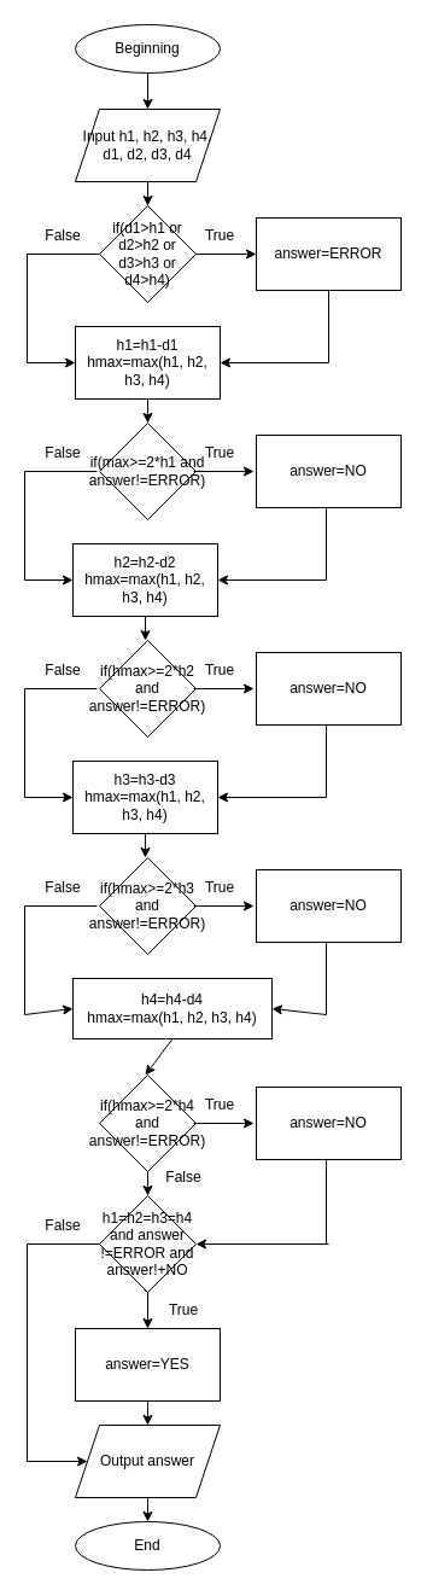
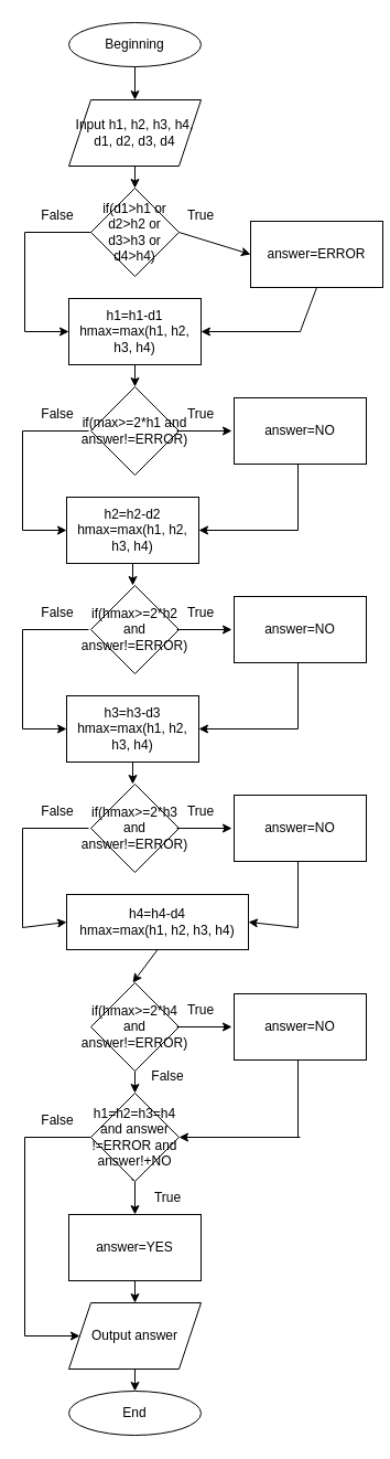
  <mxCell id="0" />
  <mxCell id="1" parent="0" />
  <mxCell id="2" value="Beginning" style="ellipse;whiteSpace=wrap;html=1;" vertex="1" parent="1"><mxGeometry x="62" y="20" width="120" height="40" as="geometry" /></mxCell>
  <mxCell id="3" value="Input h1, h2, h3, h4, d1, d2, d3, d4" style="shape=parallelogram;perimeter=parallelogramPerimeter;whiteSpace=wrap;html=1;fixedSize=1;" vertex="1" parent="1"><mxGeometry x="62" y="90" width="120" height="60" as="geometry" /></mxCell>
  <mxCell id="4" value="if(d1&amp;gt;h1 or d2&amp;gt;h2 or d3&amp;gt;h3 or d4&amp;gt;h4)" style="rhombus;whiteSpace=wrap;html=1;" vertex="1" parent="1"><mxGeometry x="82" y="170" width="80" height="80" as="geometry" /></mxCell>
- <mxCell id="5" value="answer=ERROR" style="rounded=0;whiteSpace=wrap;html=1;" vertex="1" parent="1"><mxGeometry x="212" y="180" width="120" height="60" as="geometry" /></mxCell>
+ <mxCell id="5" value="answer=ERROR" style="rounded=0;whiteSpace=wrap;html=1;" vertex="1" parent="1"><mxGeometry x="227" y="200" width="120" height="60" as="geometry" /></mxCell>
  <mxCell id="6" value="h1=h1-d1&lt;br&gt;hmax=max(h1, h2, h3, h4)" style="rounded=0;whiteSpace=wrap;html=1;" vertex="1" parent="1"><mxGeometry x="62" y="270" width="120" height="60" as="geometry" /></mxCell>
  <mxCell id="7" value="if(max&amp;gt;=2*h1 and answer!=ERROR)" style="rhombus;whiteSpace=wrap;html=1;" vertex="1" parent="1"><mxGeometry x="82" y="350" width="80" height="80" as="geometry" /></mxCell>
  <mxCell id="8" value="answer=NO" style="rounded=0;whiteSpace=wrap;html=1;" vertex="1" parent="1"><mxGeometry x="212" y="360" width="120" height="60" as="geometry" /></mxCell>
  <mxCell id="9" value="" style="endArrow=classic;html=1;rounded=0;exitX=0.5;exitY=1;exitDx=0;exitDy=0;entryX=0.5;entryY=0;entryDx=0;entryDy=0;" edge="1" parent="1" source="2" target="3"><mxGeometry width="50" height="50" relative="1" as="geometry"><mxPoint x="122" y="290" as="sourcePoint" /><mxPoint x="172" y="240" as="targetPoint" /></mxGeometry></mxCell>
  <mxCell id="10" value="" style="endArrow=classic;html=1;rounded=0;exitX=0.5;exitY=1;exitDx=0;exitDy=0;entryX=0.5;entryY=0;entryDx=0;entryDy=0;" edge="1" parent="1" source="3" target="4"><mxGeometry width="50" height="50" relative="1" as="geometry"><mxPoint x="42" y="230" as="sourcePoint" /><mxPoint x="92" y="180" as="targetPoint" /></mxGeometry></mxCell>
  <mxCell id="11" value="" style="endArrow=classic;html=1;rounded=0;exitX=1;exitY=0.5;exitDx=0;exitDy=0;entryX=0;entryY=0.5;entryDx=0;entryDy=0;" edge="1" parent="1" source="4" target="5"><mxGeometry width="50" height="50" relative="1" as="geometry"><mxPoint x="122" y="290" as="sourcePoint" /><mxPoint x="172" y="240" as="targetPoint" /></mxGeometry></mxCell>
  <mxCell id="12" value="" style="endArrow=none;html=1;rounded=0;exitX=0;exitY=0.5;exitDx=0;exitDy=0;" edge="1" parent="1" source="4"><mxGeometry width="50" height="50" relative="1" as="geometry"><mxPoint x="122" y="290" as="sourcePoint" /><mxPoint x="22" y="210" as="targetPoint" /></mxGeometry></mxCell>
  <mxCell id="13" value="" style="endArrow=none;html=1;rounded=0;" edge="1" parent="1"><mxGeometry width="50" height="50" relative="1" as="geometry"><mxPoint x="22" y="210" as="sourcePoint" /><mxPoint x="22" y="300" as="targetPoint" /></mxGeometry></mxCell>
  <mxCell id="14" value="" style="endArrow=none;html=1;rounded=0;entryX=0.5;entryY=1;entryDx=0;entryDy=0;" edge="1" parent="1" target="5"><mxGeometry width="50" height="50" relative="1" as="geometry"><mxPoint x="272" y="300" as="sourcePoint" /><mxPoint x="172" y="240" as="targetPoint" /></mxGeometry></mxCell>
  <mxCell id="15" value="" style="endArrow=classic;html=1;rounded=0;entryX=1;entryY=0.5;entryDx=0;entryDy=0;" edge="1" parent="1" target="6"><mxGeometry width="50" height="50" relative="1" as="geometry"><mxPoint x="272" y="300" as="sourcePoint" /><mxPoint x="172" y="240" as="targetPoint" /></mxGeometry></mxCell>
  <mxCell id="16" value="" style="endArrow=classic;html=1;rounded=0;entryX=0;entryY=0.5;entryDx=0;entryDy=0;" edge="1" parent="1" target="6"><mxGeometry width="50" height="50" relative="1" as="geometry"><mxPoint x="22" y="300" as="sourcePoint" /><mxPoint x="172" y="240" as="targetPoint" /></mxGeometry></mxCell>
  <mxCell id="17" value="" style="endArrow=classic;html=1;rounded=0;exitX=0.5;exitY=1;exitDx=0;exitDy=0;entryX=0.5;entryY=0;entryDx=0;entryDy=0;" edge="1" parent="1" source="6" target="7"><mxGeometry width="50" height="50" relative="1" as="geometry"><mxPoint x="122" y="290" as="sourcePoint" /><mxPoint x="172" y="240" as="targetPoint" /></mxGeometry></mxCell>
  <mxCell id="18" value="h2=h2-d2&lt;br&gt;hmax=max(h1, h2, h3, h4)" style="rounded=0;whiteSpace=wrap;html=1;" vertex="1" parent="1"><mxGeometry x="60" y="450" width="120" height="60" as="geometry" /></mxCell>
  <mxCell id="19" value="" style="endArrow=classic;html=1;rounded=0;exitX=1;exitY=0.5;exitDx=0;exitDy=0;entryX=0;entryY=0.5;entryDx=0;entryDy=0;" edge="1" parent="1"><mxGeometry width="50" height="50" relative="1" as="geometry"><mxPoint x="160" y="390" as="sourcePoint" /><mxPoint x="210" y="390" as="targetPoint" /></mxGeometry></mxCell>
  <mxCell id="20" value="" style="endArrow=none;html=1;rounded=0;exitX=0;exitY=0.5;exitDx=0;exitDy=0;" edge="1" parent="1"><mxGeometry width="50" height="50" relative="1" as="geometry"><mxPoint x="80" y="390" as="sourcePoint" /><mxPoint x="20" y="390" as="targetPoint" /></mxGeometry></mxCell>
  <mxCell id="21" value="" style="endArrow=none;html=1;rounded=0;" edge="1" parent="1"><mxGeometry width="50" height="50" relative="1" as="geometry"><mxPoint x="20" y="390" as="sourcePoint" /><mxPoint x="20" y="480" as="targetPoint" /></mxGeometry></mxCell>
  <mxCell id="22" value="" style="endArrow=none;html=1;rounded=0;entryX=0.5;entryY=1;entryDx=0;entryDy=0;" edge="1" parent="1"><mxGeometry width="50" height="50" relative="1" as="geometry"><mxPoint x="270" y="480" as="sourcePoint" /><mxPoint x="270" y="420" as="targetPoint" /></mxGeometry></mxCell>
  <mxCell id="23" value="" style="endArrow=classic;html=1;rounded=0;entryX=1;entryY=0.5;entryDx=0;entryDy=0;" edge="1" parent="1" target="18"><mxGeometry width="50" height="50" relative="1" as="geometry"><mxPoint x="270" y="480" as="sourcePoint" /><mxPoint x="170" y="420" as="targetPoint" /></mxGeometry></mxCell>
  <mxCell id="24" value="" style="endArrow=classic;html=1;rounded=0;entryX=0;entryY=0.5;entryDx=0;entryDy=0;" edge="1" parent="1" target="18"><mxGeometry width="50" height="50" relative="1" as="geometry"><mxPoint x="20" y="480" as="sourcePoint" /><mxPoint x="170" y="420" as="targetPoint" /></mxGeometry></mxCell>
  <mxCell id="25" value="" style="endArrow=classic;html=1;rounded=0;exitX=0.5;exitY=1;exitDx=0;exitDy=0;entryX=0.5;entryY=0;entryDx=0;entryDy=0;" edge="1" parent="1" source="18"><mxGeometry width="50" height="50" relative="1" as="geometry"><mxPoint x="120" y="470" as="sourcePoint" /><mxPoint x="120" y="530" as="targetPoint" /></mxGeometry></mxCell>
  <mxCell id="26" value="True" style="text;html=1;strokeColor=none;fillColor=none;align=center;verticalAlign=middle;whiteSpace=wrap;rounded=0;" vertex="1" parent="1"><mxGeometry x="152" y="180" width="60" height="30" as="geometry" /></mxCell>
  <mxCell id="27" value="False" style="text;html=1;strokeColor=none;fillColor=none;align=center;verticalAlign=middle;whiteSpace=wrap;rounded=0;" vertex="1" parent="1"><mxGeometry x="22" y="180" width="60" height="30" as="geometry" /></mxCell>
  <mxCell id="28" value="False" style="text;html=1;strokeColor=none;fillColor=none;align=center;verticalAlign=middle;whiteSpace=wrap;rounded=0;" vertex="1" parent="1"><mxGeometry x="22" y="360" width="60" height="30" as="geometry" /></mxCell>
  <mxCell id="29" value="True" style="text;html=1;strokeColor=none;fillColor=none;align=center;verticalAlign=middle;whiteSpace=wrap;rounded=0;" vertex="1" parent="1"><mxGeometry x="152" y="360" width="60" height="30" as="geometry" /></mxCell>
  <mxCell id="30" value="if(hmax&amp;gt;=2*h2 and answer!=ERROR)" style="rhombus;whiteSpace=wrap;html=1;" vertex="1" parent="1"><mxGeometry x="82" y="530" width="80" height="80" as="geometry" /></mxCell>
  <mxCell id="31" value="answer=NO" style="rounded=0;whiteSpace=wrap;html=1;" vertex="1" parent="1"><mxGeometry x="212" y="540" width="120" height="60" as="geometry" /></mxCell>
  <mxCell id="32" value="h3=h3-d3&lt;br&gt;hmax=max(h1, h2, h3, h4)" style="rounded=0;whiteSpace=wrap;html=1;" vertex="1" parent="1"><mxGeometry x="60" y="630" width="120" height="60" as="geometry" /></mxCell>
  <mxCell id="33" value="" style="endArrow=classic;html=1;rounded=0;exitX=1;exitY=0.5;exitDx=0;exitDy=0;entryX=0;entryY=0.5;entryDx=0;entryDy=0;" edge="1" parent="1"><mxGeometry width="50" height="50" relative="1" as="geometry"><mxPoint x="160" y="570" as="sourcePoint" /><mxPoint x="210" y="570" as="targetPoint" /></mxGeometry></mxCell>
  <mxCell id="34" value="" style="endArrow=none;html=1;rounded=0;exitX=0;exitY=0.5;exitDx=0;exitDy=0;" edge="1" parent="1"><mxGeometry width="50" height="50" relative="1" as="geometry"><mxPoint x="80" y="570" as="sourcePoint" /><mxPoint x="20" y="570" as="targetPoint" /></mxGeometry></mxCell>
  <mxCell id="35" value="" style="endArrow=none;html=1;rounded=0;" edge="1" parent="1"><mxGeometry width="50" height="50" relative="1" as="geometry"><mxPoint x="20" y="570" as="sourcePoint" /><mxPoint x="20" y="660" as="targetPoint" /></mxGeometry></mxCell>
  <mxCell id="36" value="" style="endArrow=none;html=1;rounded=0;entryX=0.5;entryY=1;entryDx=0;entryDy=0;" edge="1" parent="1"><mxGeometry width="50" height="50" relative="1" as="geometry"><mxPoint x="270" y="660" as="sourcePoint" /><mxPoint x="270" y="600" as="targetPoint" /></mxGeometry></mxCell>
  <mxCell id="37" value="" style="endArrow=classic;html=1;rounded=0;entryX=1;entryY=0.5;entryDx=0;entryDy=0;" edge="1" parent="1" target="32"><mxGeometry width="50" height="50" relative="1" as="geometry"><mxPoint x="270" y="660" as="sourcePoint" /><mxPoint x="170" y="600" as="targetPoint" /></mxGeometry></mxCell>
  <mxCell id="38" value="" style="endArrow=classic;html=1;rounded=0;entryX=0;entryY=0.5;entryDx=0;entryDy=0;" edge="1" parent="1" target="32"><mxGeometry width="50" height="50" relative="1" as="geometry"><mxPoint x="20" y="660" as="sourcePoint" /><mxPoint x="170" y="600" as="targetPoint" /></mxGeometry></mxCell>
  <mxCell id="39" value="" style="endArrow=classic;html=1;rounded=0;exitX=0.5;exitY=1;exitDx=0;exitDy=0;entryX=0.5;entryY=0;entryDx=0;entryDy=0;" edge="1" parent="1" source="32"><mxGeometry width="50" height="50" relative="1" as="geometry"><mxPoint x="120" y="650" as="sourcePoint" /><mxPoint x="120" y="710" as="targetPoint" /></mxGeometry></mxCell>
  <mxCell id="40" value="False" style="text;html=1;strokeColor=none;fillColor=none;align=center;verticalAlign=middle;whiteSpace=wrap;rounded=0;" vertex="1" parent="1"><mxGeometry x="22" y="540" width="60" height="30" as="geometry" /></mxCell>
  <mxCell id="41" value="True" style="text;html=1;strokeColor=none;fillColor=none;align=center;verticalAlign=middle;whiteSpace=wrap;rounded=0;" vertex="1" parent="1"><mxGeometry x="152" y="540" width="60" height="30" as="geometry" /></mxCell>
  <mxCell id="42" value="if(hmax&amp;gt;=2*h3 and answer!=ERROR)" style="rhombus;whiteSpace=wrap;html=1;" vertex="1" parent="1"><mxGeometry x="82" y="710" width="80" height="80" as="geometry" /></mxCell>
  <mxCell id="43" value="answer=NO" style="rounded=0;whiteSpace=wrap;html=1;" vertex="1" parent="1"><mxGeometry x="212" y="720" width="120" height="60" as="geometry" /></mxCell>
  <mxCell id="44" value="h4=h4-d4&lt;br&gt;hmax=max(h1, h2, h3, h4)" style="rounded=0;whiteSpace=wrap;html=1;" vertex="1" parent="1"><mxGeometry x="60" y="810" width="165" height="50" as="geometry" /></mxCell>
  <mxCell id="45" value="" style="endArrow=classic;html=1;rounded=0;exitX=1;exitY=0.5;exitDx=0;exitDy=0;entryX=0;entryY=0.5;entryDx=0;entryDy=0;" edge="1" parent="1"><mxGeometry width="50" height="50" relative="1" as="geometry"><mxPoint x="160" y="750" as="sourcePoint" /><mxPoint x="210" y="750" as="targetPoint" /></mxGeometry></mxCell>
  <mxCell id="46" value="" style="endArrow=none;html=1;rounded=0;exitX=0;exitY=0.5;exitDx=0;exitDy=0;" edge="1" parent="1"><mxGeometry width="50" height="50" relative="1" as="geometry"><mxPoint x="80" y="750" as="sourcePoint" /><mxPoint x="20" y="750" as="targetPoint" /></mxGeometry></mxCell>
  <mxCell id="47" value="" style="endArrow=none;html=1;rounded=0;" edge="1" parent="1"><mxGeometry width="50" height="50" relative="1" as="geometry"><mxPoint x="20" y="750" as="sourcePoint" /><mxPoint x="20" y="840" as="targetPoint" /></mxGeometry></mxCell>
  <mxCell id="48" value="" style="endArrow=none;html=1;rounded=0;entryX=0.5;entryY=1;entryDx=0;entryDy=0;" edge="1" parent="1"><mxGeometry width="50" height="50" relative="1" as="geometry"><mxPoint x="270" y="840" as="sourcePoint" /><mxPoint x="270" y="780" as="targetPoint" /></mxGeometry></mxCell>
  <mxCell id="49" value="" style="endArrow=classic;html=1;rounded=0;entryX=1;entryY=0.5;entryDx=0;entryDy=0;" edge="1" parent="1" target="44"><mxGeometry width="50" height="50" relative="1" as="geometry"><mxPoint x="270" y="840" as="sourcePoint" /><mxPoint x="170" y="780" as="targetPoint" /></mxGeometry></mxCell>
  <mxCell id="50" value="" style="endArrow=classic;html=1;rounded=0;entryX=0;entryY=0.5;entryDx=0;entryDy=0;" edge="1" parent="1" target="44"><mxGeometry width="50" height="50" relative="1" as="geometry"><mxPoint x="20" y="840" as="sourcePoint" /><mxPoint x="170" y="780" as="targetPoint" /></mxGeometry></mxCell>
  <mxCell id="51" value="" style="endArrow=classic;html=1;rounded=0;exitX=0.5;exitY=1;exitDx=0;exitDy=0;entryX=0.5;entryY=0;entryDx=0;entryDy=0;" edge="1" parent="1" source="44"><mxGeometry width="50" height="50" relative="1" as="geometry"><mxPoint x="120" y="830" as="sourcePoint" /><mxPoint x="120" y="890" as="targetPoint" /></mxGeometry></mxCell>
  <mxCell id="52" value="False" style="text;html=1;strokeColor=none;fillColor=none;align=center;verticalAlign=middle;whiteSpace=wrap;rounded=0;" vertex="1" parent="1"><mxGeometry x="22" y="720" width="60" height="30" as="geometry" /></mxCell>
  <mxCell id="53" value="True" style="text;html=1;strokeColor=none;fillColor=none;align=center;verticalAlign=middle;whiteSpace=wrap;rounded=0;" vertex="1" parent="1"><mxGeometry x="152" y="720" width="60" height="30" as="geometry" /></mxCell>
  <mxCell id="54" value="if(hmax&amp;gt;=2*h4 and answer!=ERROR)" style="rhombus;whiteSpace=wrap;html=1;" vertex="1" parent="1"><mxGeometry x="82" y="890" width="80" height="80" as="geometry" /></mxCell>
  <mxCell id="55" value="answer=NO" style="rounded=0;whiteSpace=wrap;html=1;" vertex="1" parent="1"><mxGeometry x="212" y="900" width="120" height="60" as="geometry" /></mxCell>
  <mxCell id="56" value="" style="endArrow=classic;html=1;rounded=0;exitX=1;exitY=0.5;exitDx=0;exitDy=0;entryX=0;entryY=0.5;entryDx=0;entryDy=0;" edge="1" parent="1"><mxGeometry width="50" height="50" relative="1" as="geometry"><mxPoint x="160" y="930" as="sourcePoint" /><mxPoint x="210" y="930" as="targetPoint" /></mxGeometry></mxCell>
  <mxCell id="57" value="" style="endArrow=none;html=1;rounded=0;entryX=0.5;entryY=1;entryDx=0;entryDy=0;" edge="1" parent="1"><mxGeometry width="50" height="50" relative="1" as="geometry"><mxPoint x="270" y="1030" as="sourcePoint" /><mxPoint x="270" y="960" as="targetPoint" /></mxGeometry></mxCell>
  <mxCell id="58" value="" style="endArrow=classic;html=1;rounded=0;entryX=1;entryY=0.5;entryDx=0;entryDy=0;" edge="1" parent="1" target="63"><mxGeometry width="50" height="50" relative="1" as="geometry"><mxPoint x="272" y="1030" as="sourcePoint" /><mxPoint x="180" y="1020" as="targetPoint" /></mxGeometry></mxCell>
  <mxCell id="59" value="" style="endArrow=classic;html=1;rounded=0;entryX=0.5;entryY=0;entryDx=0;entryDy=0;exitX=0.5;exitY=1;exitDx=0;exitDy=0;" edge="1" parent="1" target="63" source="54"><mxGeometry width="50" height="50" relative="1" as="geometry"><mxPoint x="20" y="1020" as="sourcePoint" /><mxPoint x="60" y="1020" as="targetPoint" /></mxGeometry></mxCell>
  <mxCell id="60" value="" style="endArrow=classic;html=1;rounded=0;exitX=0.5;exitY=1;exitDx=0;exitDy=0;entryX=0.5;entryY=0;entryDx=0;entryDy=0;" edge="1" parent="1"><mxGeometry width="50" height="50" relative="1" as="geometry"><mxPoint x="120" y="1050" as="sourcePoint" /><mxPoint x="120" y="1070" as="targetPoint" /></mxGeometry></mxCell>
  <mxCell id="61" value="False" style="text;html=1;strokeColor=none;fillColor=none;align=center;verticalAlign=middle;whiteSpace=wrap;rounded=0;" vertex="1" parent="1"><mxGeometry x="122" y="960" width="60" height="30" as="geometry" /></mxCell>
  <mxCell id="62" value="True" style="text;html=1;strokeColor=none;fillColor=none;align=center;verticalAlign=middle;whiteSpace=wrap;rounded=0;" vertex="1" parent="1"><mxGeometry x="152" y="900" width="60" height="30" as="geometry" /></mxCell>
  <mxCell id="63" value="h1=h2=h3=h4 and answer !=ERROR and answer!+NO" style="rhombus;whiteSpace=wrap;html=1;" vertex="1" parent="1"><mxGeometry x="82" y="990" width="80" height="80" as="geometry" /></mxCell>
  <mxCell id="64" value="" style="endArrow=classic;html=1;rounded=0;exitX=0.5;exitY=1;exitDx=0;exitDy=0;" edge="1" parent="1" source="63"><mxGeometry width="50" height="50" relative="1" as="geometry"><mxPoint x="122" y="1100" as="sourcePoint" /><mxPoint x="122" y="1100" as="targetPoint" /></mxGeometry></mxCell>
  <mxCell id="65" value="answer=YES" style="rounded=0;whiteSpace=wrap;html=1;" vertex="1" parent="1"><mxGeometry x="62" y="1100" width="120" height="60" as="geometry" /></mxCell>
  <mxCell id="66" value="Output answer" style="shape=parallelogram;perimeter=parallelogramPerimeter;whiteSpace=wrap;html=1;fixedSize=1;" vertex="1" parent="1"><mxGeometry x="62" y="1180" width="120" height="60" as="geometry" /></mxCell>
  <mxCell id="67" value="End" style="ellipse;whiteSpace=wrap;html=1;" vertex="1" parent="1"><mxGeometry x="62" y="1260" width="120" height="40" as="geometry" /></mxCell>
  <mxCell id="68" value="" style="endArrow=none;html=1;rounded=0;entryX=0;entryY=0.5;entryDx=0;entryDy=0;" edge="1" parent="1" target="63"><mxGeometry width="50" height="50" relative="1" as="geometry"><mxPoint x="22" y="1030" as="sourcePoint" /><mxPoint x="172" y="1050" as="targetPoint" /></mxGeometry></mxCell>
  <mxCell id="69" value="" style="endArrow=none;html=1;rounded=0;" edge="1" parent="1"><mxGeometry width="50" height="50" relative="1" as="geometry"><mxPoint x="22" y="1030" as="sourcePoint" /><mxPoint x="22" y="1210" as="targetPoint" /></mxGeometry></mxCell>
  <mxCell id="70" value="" style="endArrow=classic;html=1;rounded=0;exitX=0.5;exitY=1;exitDx=0;exitDy=0;entryX=0.5;entryY=0;entryDx=0;entryDy=0;" edge="1" parent="1" source="65" target="66"><mxGeometry width="50" height="50" relative="1" as="geometry"><mxPoint x="122" y="1100" as="sourcePoint" /><mxPoint x="172" y="1050" as="targetPoint" /></mxGeometry></mxCell>
  <mxCell id="71" value="" style="endArrow=classic;html=1;rounded=0;entryX=0;entryY=0.5;entryDx=0;entryDy=0;" edge="1" parent="1" target="66"><mxGeometry width="50" height="50" relative="1" as="geometry"><mxPoint x="22" y="1210" as="sourcePoint" /><mxPoint x="172" y="1050" as="targetPoint" /></mxGeometry></mxCell>
  <mxCell id="72" value="" style="endArrow=classic;html=1;rounded=0;exitX=0.5;exitY=1;exitDx=0;exitDy=0;entryX=0.5;entryY=0;entryDx=0;entryDy=0;" edge="1" parent="1" source="66" target="67"><mxGeometry width="50" height="50" relative="1" as="geometry"><mxPoint x="122" y="1100" as="sourcePoint" /><mxPoint x="172" y="1050" as="targetPoint" /></mxGeometry></mxCell>
  <mxCell id="73" value="True" style="text;html=1;strokeColor=none;fillColor=none;align=center;verticalAlign=middle;whiteSpace=wrap;rounded=0;" vertex="1" parent="1"><mxGeometry x="122" y="1070" width="60" height="30" as="geometry" /></mxCell>
  <mxCell id="74" value="False" style="text;html=1;strokeColor=none;fillColor=none;align=center;verticalAlign=middle;whiteSpace=wrap;rounded=0;" vertex="1" parent="1"><mxGeometry x="22" y="1000" width="60" height="30" as="geometry" /></mxCell>
